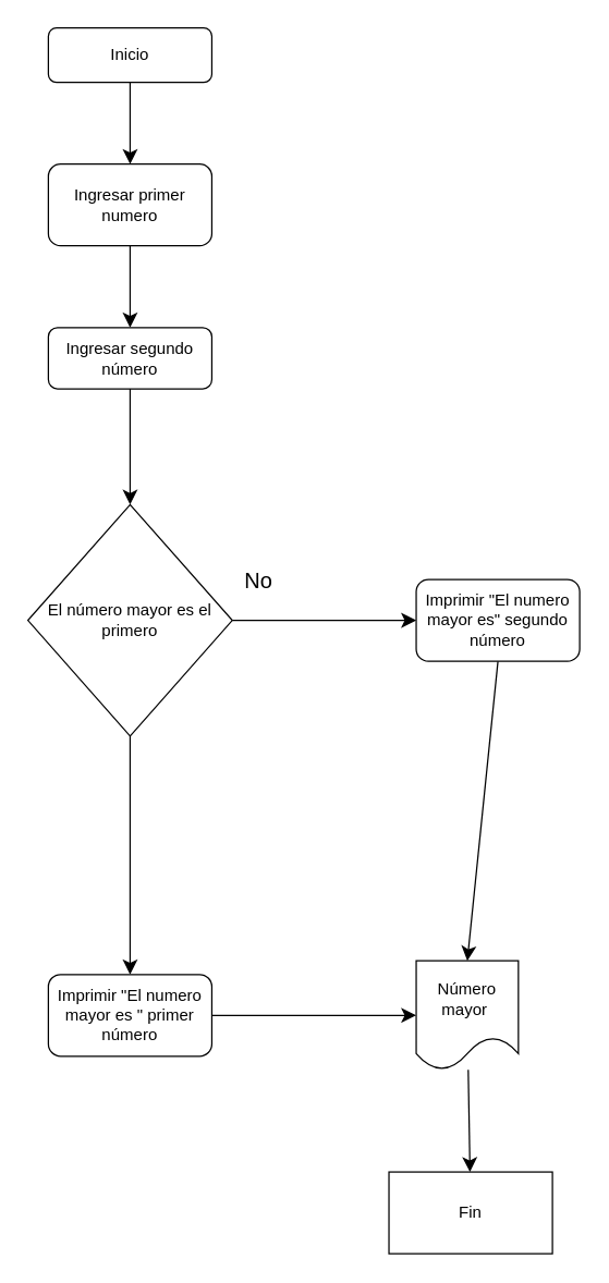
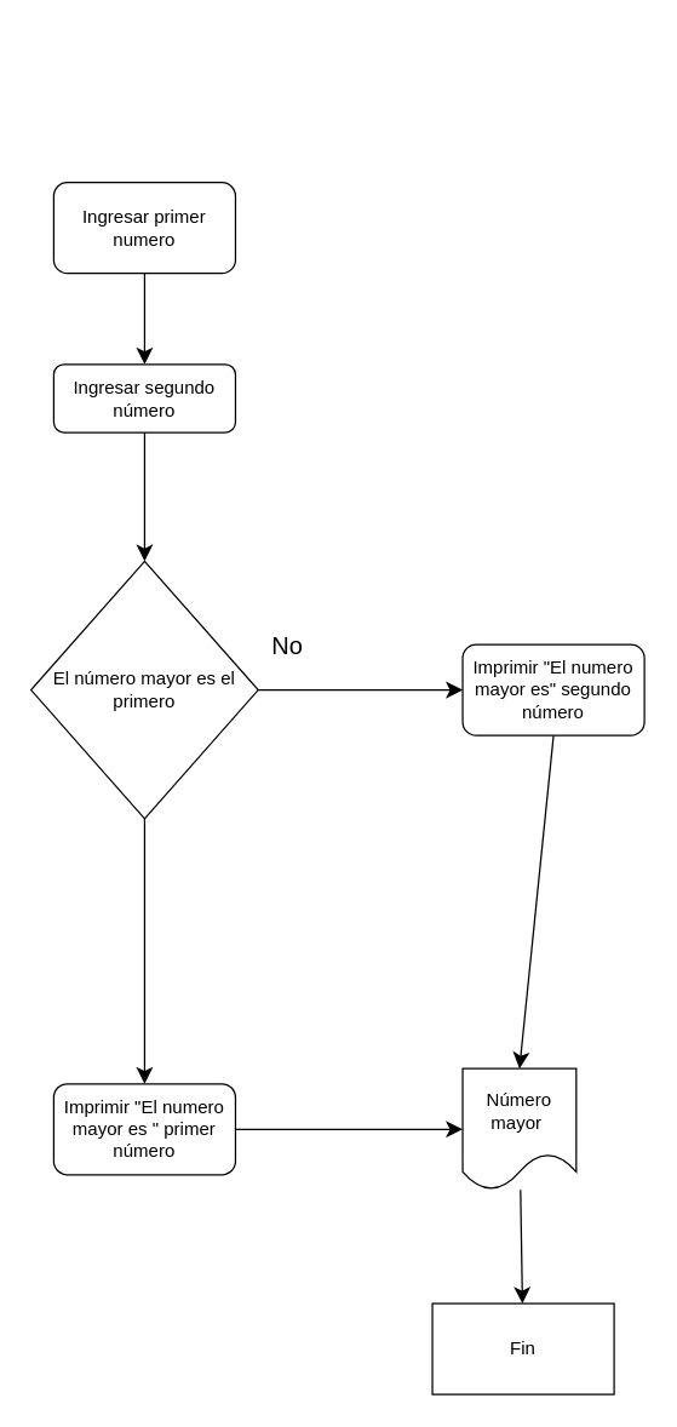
  <mxCell id="0" />
  <mxCell id="1" parent="0" />
- <mxCell id="2" value="" style="edgeStyle=none;curved=1;rounded=0;orthogonalLoop=1;jettySize=auto;html=1;fontSize=12;startSize=8;endSize=8;" edge="1" parent="1" source="3" target="5"><mxGeometry relative="1" as="geometry" /></mxCell>
- <mxCell id="3" value="Inicio" style="rounded=1;whiteSpace=wrap;html=1;fontSize=12;glass=0;strokeWidth=1;shadow=0;" parent="1" vertex="1"><mxGeometry x="35" y="20" width="120" height="40" as="geometry" /></mxCell>
  <mxCell id="4" value="" style="edgeStyle=none;curved=1;rounded=0;orthogonalLoop=1;jettySize=auto;html=1;fontSize=12;startSize=8;endSize=8;" edge="1" parent="1" source="5" target="7"><mxGeometry relative="1" as="geometry" /></mxCell>
  <mxCell id="5" value="Ingresar primer numero" style="rounded=1;whiteSpace=wrap;html=1;" vertex="1" parent="1"><mxGeometry x="35" y="120" width="120" height="60" as="geometry" /></mxCell>
  <mxCell id="6" value="" style="edgeStyle=none;curved=1;rounded=0;orthogonalLoop=1;jettySize=auto;html=1;fontSize=12;startSize=8;endSize=8;" edge="1" parent="1" source="7" target="10"><mxGeometry relative="1" as="geometry" /></mxCell>
  <mxCell id="7" value="Ingresar segundo número" style="rounded=1;whiteSpace=wrap;html=1;" vertex="1" parent="1"><mxGeometry x="35" y="240" width="120" height="45" as="geometry" /></mxCell>
  <mxCell id="8" value="" style="edgeStyle=none;curved=1;rounded=0;orthogonalLoop=1;jettySize=auto;html=1;fontSize=12;startSize=8;endSize=8;" edge="1" parent="1" source="10" target="12"><mxGeometry relative="1" as="geometry" /></mxCell>
  <mxCell id="9" value="" style="edgeStyle=none;curved=1;rounded=0;orthogonalLoop=1;jettySize=auto;html=1;fontSize=12;startSize=8;endSize=8;" edge="1" parent="1" source="10" target="14"><mxGeometry relative="1" as="geometry" /></mxCell>
  <mxCell id="10" value="El número mayor es el primero" style="rhombus;whiteSpace=wrap;html=1;" vertex="1" parent="1"><mxGeometry x="20" y="370" width="150" height="170" as="geometry" /></mxCell>
  <mxCell id="11" style="edgeStyle=none;curved=1;rounded=0;orthogonalLoop=1;jettySize=auto;html=1;exitX=0.5;exitY=1;exitDx=0;exitDy=0;entryX=0.5;entryY=0;entryDx=0;entryDy=0;fontSize=12;startSize=8;endSize=8;" edge="1" parent="1" source="12" target="16"><mxGeometry relative="1" as="geometry" /></mxCell>
  <mxCell id="12" value="Imprimir &quot;El numero mayor es&quot; segundo número" style="rounded=1;whiteSpace=wrap;html=1;" vertex="1" parent="1"><mxGeometry x="305" y="425" width="120" height="60" as="geometry" /></mxCell>
  <mxCell id="13" value="" style="edgeStyle=none;curved=1;rounded=0;orthogonalLoop=1;jettySize=auto;html=1;fontSize=12;startSize=8;endSize=8;" edge="1" parent="1" source="14" target="16"><mxGeometry relative="1" as="geometry" /></mxCell>
  <mxCell id="14" value="Imprimir &quot;El numero mayor es &quot; primer número" style="rounded=1;whiteSpace=wrap;html=1;" vertex="1" parent="1"><mxGeometry x="35" y="715" width="120" height="60" as="geometry" /></mxCell>
  <mxCell id="15" value="" style="edgeStyle=none;curved=1;rounded=0;orthogonalLoop=1;jettySize=auto;html=1;fontSize=12;startSize=8;endSize=8;" edge="1" parent="1" source="16" target="17"><mxGeometry relative="1" as="geometry" /></mxCell>
  <mxCell id="16" value="Número mayor&amp;nbsp;" style="shape=document;whiteSpace=wrap;html=1;boundedLbl=1;" vertex="1" parent="1"><mxGeometry x="305" y="705" width="75" height="80" as="geometry" /></mxCell>
  <mxCell id="17" value="Fin" style="rounded=0;whiteSpace=wrap;html=1;" vertex="1" parent="1"><mxGeometry x="285" y="860" width="120" height="60" as="geometry" /></mxCell>
  <mxCell id="18" value="No" style="text;html=1;align=center;verticalAlign=middle;resizable=0;points=[];autosize=1;strokeColor=none;fillColor=none;fontSize=16;" vertex="1" parent="1"><mxGeometry x="169" y="411" width="40" height="30" as="geometry" /></mxCell>
